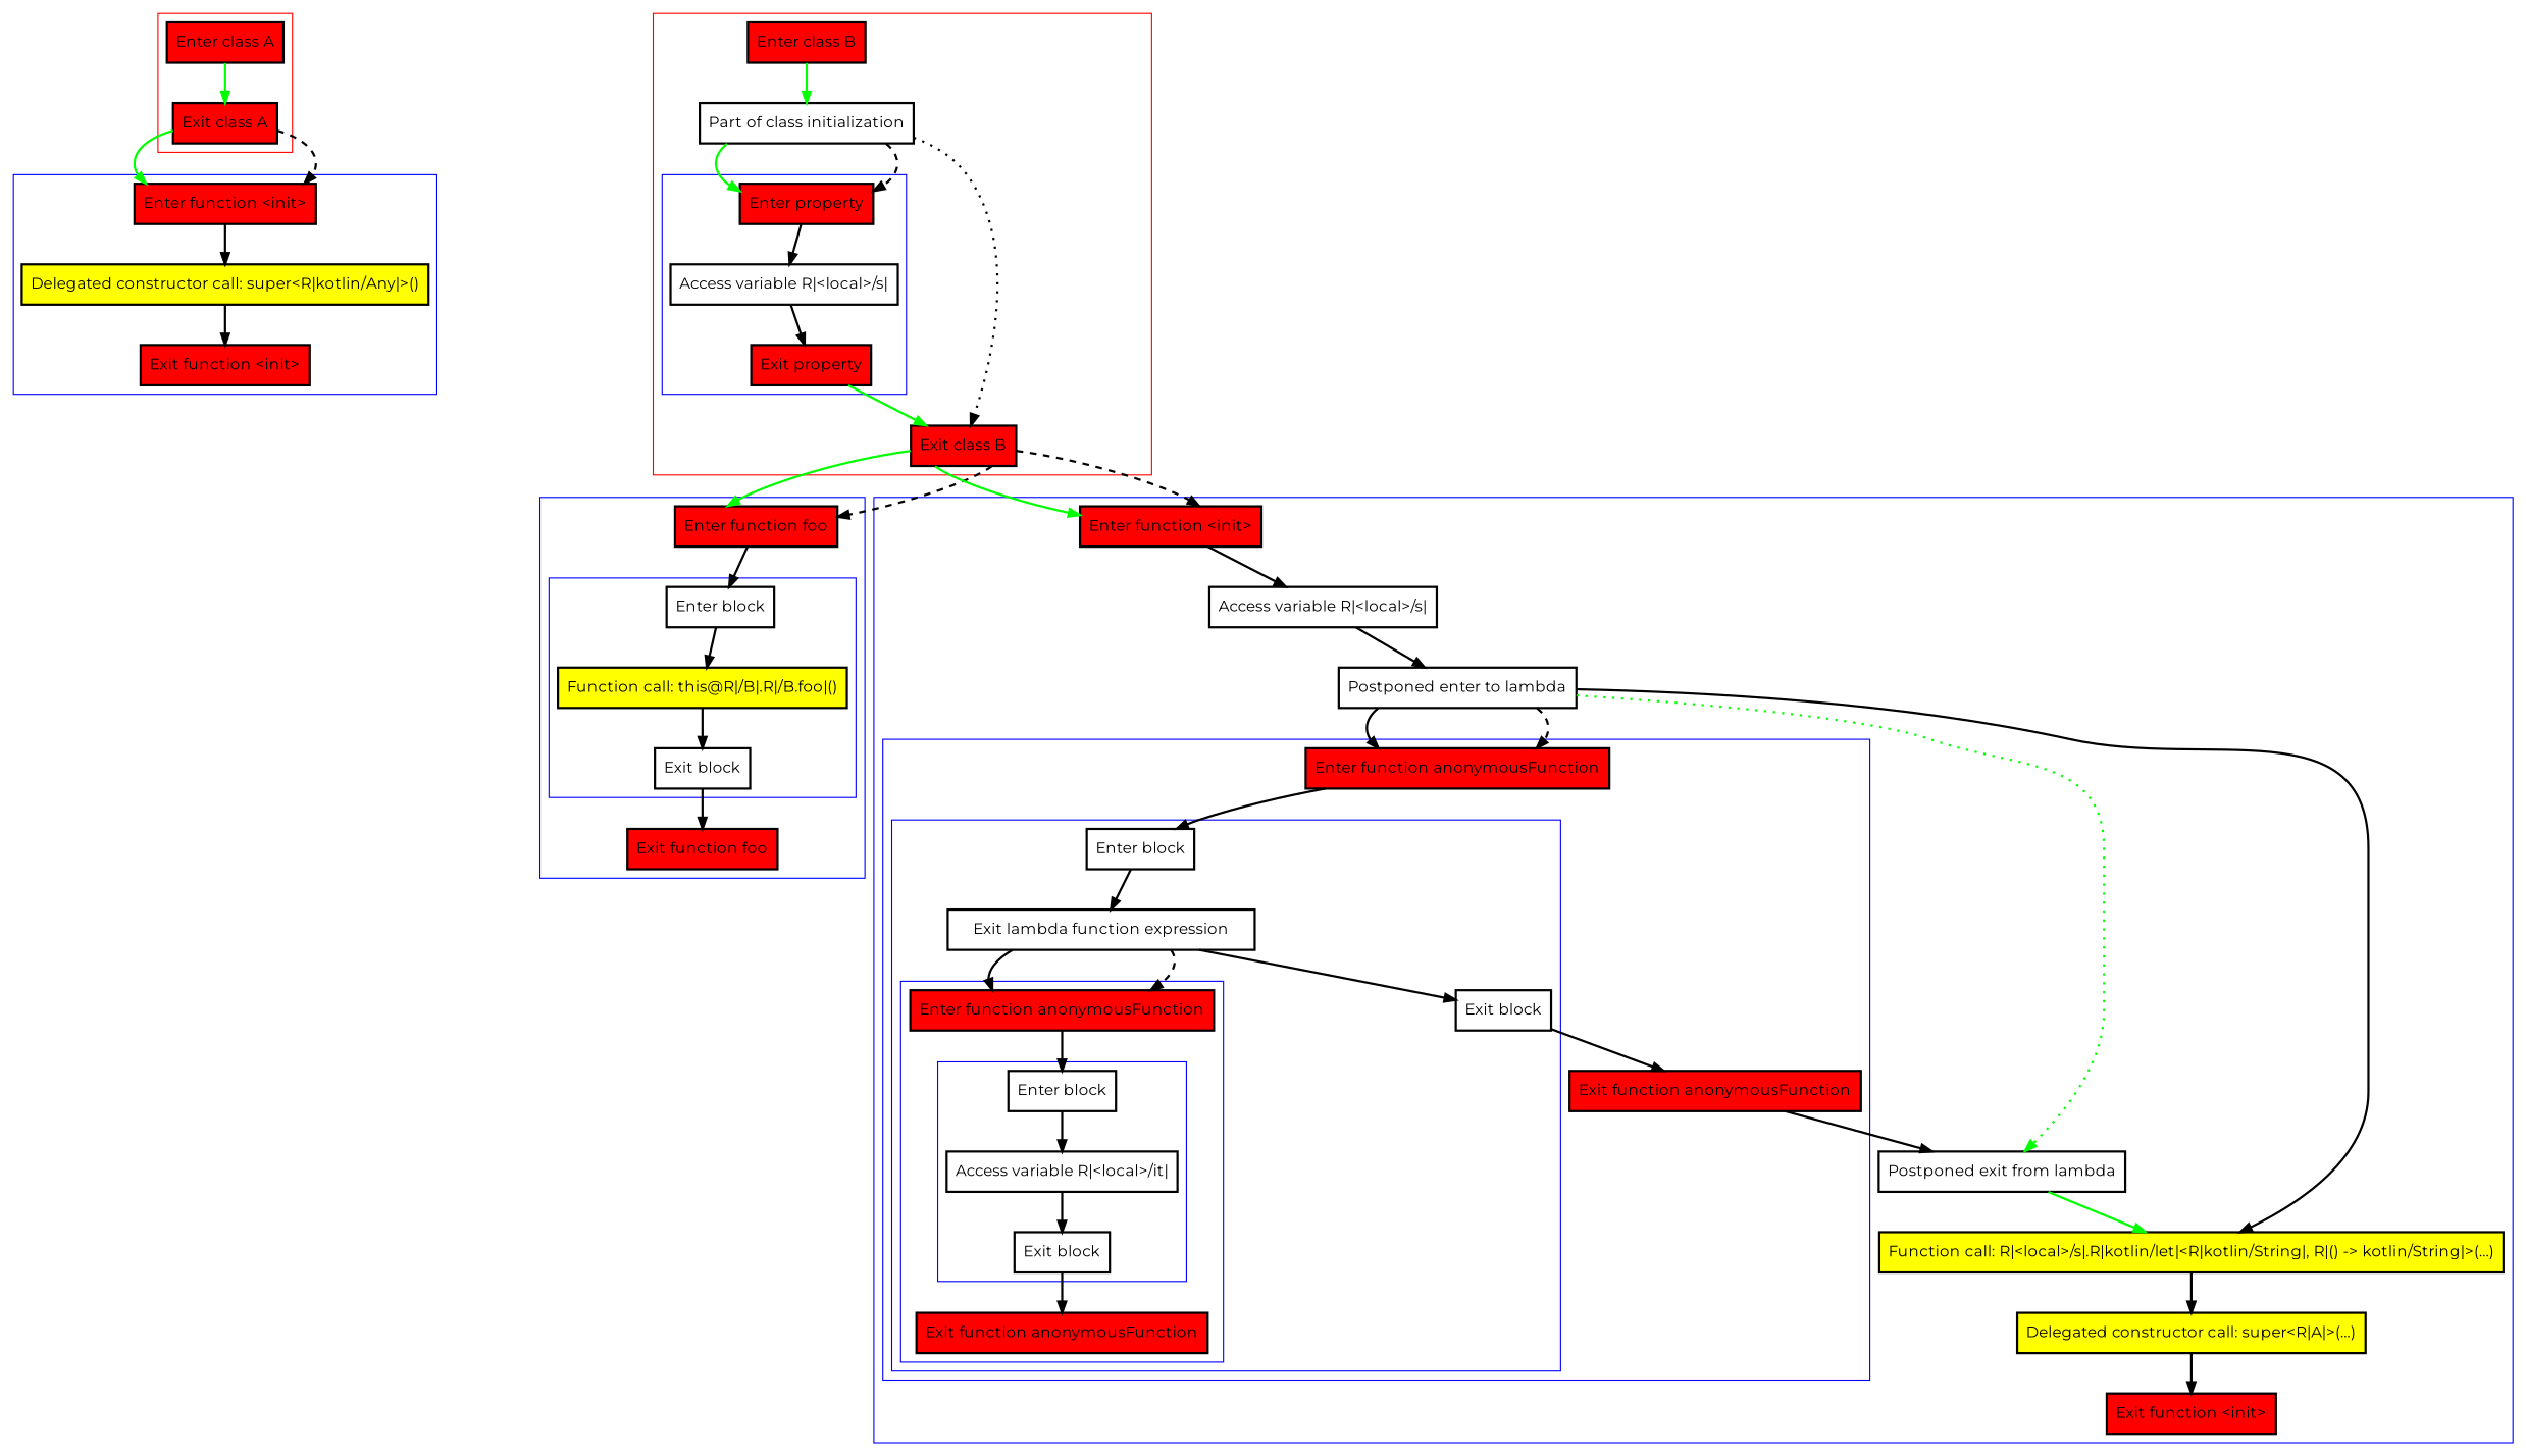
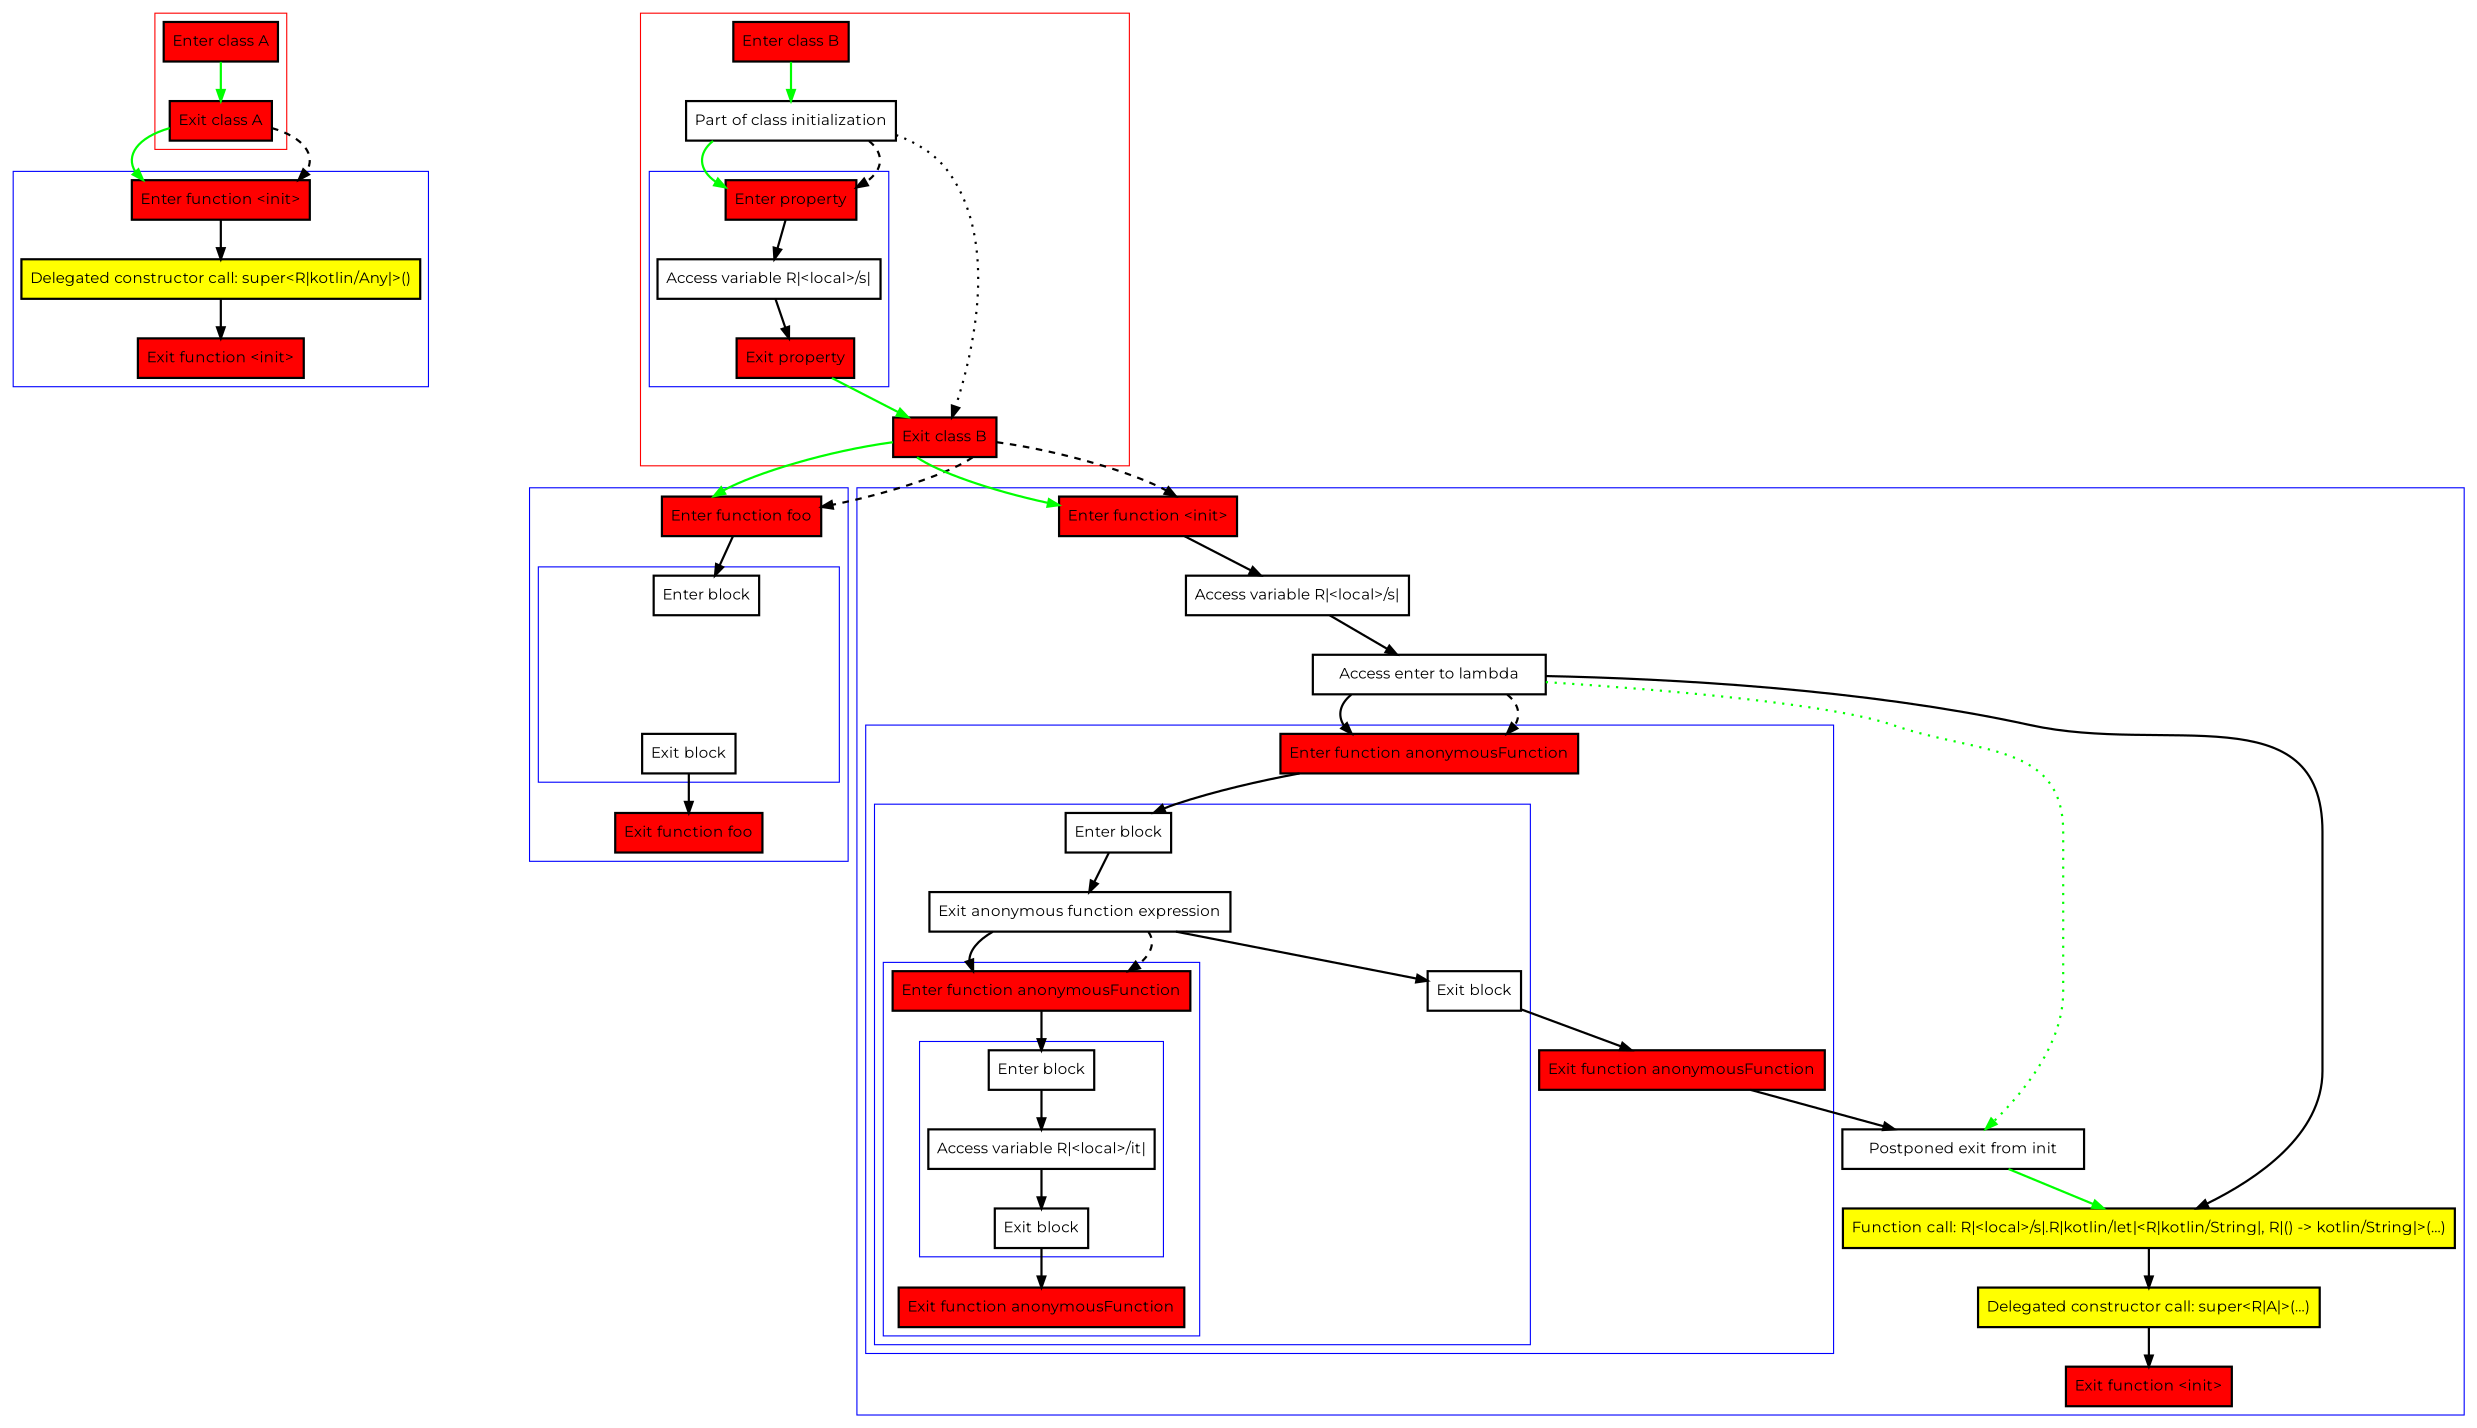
  digraph {
    fontname=Montserrat
    nodesep=3
    node [fillcolor=red fontname=Montserrat penwidth=2 shape=box style=filled]
    edge [fontname=Montserrat penwidth=2]
    n1 [label="Enter class A"]
    n2 [label="Exit class A"]
    n3 [label="Enter function <init>"]
    n4 [fillcolor=yellow label="Delegated constructor call: super<R|kotlin/Any|>()"]
    n5 [label="Exit function <init>"]
    n6 [label="Enter property"]
    n7 [label="Access variable R|<local>/s|" fillcolor="" style=""]
    n8 [label="Exit property"]
    n9 [label="Enter class B"]
    n10 [label="Part of class initialization" fillcolor="" style=""]
    n11 [label="Exit class B"]
    n12 [label="Enter block" fillcolor="" style=""]
-   n13 [fillcolor=yellow label="Function call: this@R|/B|.R|/B.foo|()"]
    n14 [label="Exit block" fillcolor="" style=""]
    n15 [label="Enter function foo"]
    n16 [label="Exit function foo"]
    n17 [label="Enter block" fillcolor="" style=""]
    n18 [label="Access variable R|<local>/it|" fillcolor="" style=""]
    n19 [label="Exit block" fillcolor="" style=""]
    n20 [label="Enter function anonymousFunction"]
    n21 [label="Exit function anonymousFunction"]
    n22 [label="Enter block" fillcolor="" style=""]
-   n23 [label="Exit lambda function expression" fillcolor="" style=""]
+   n23 [label="Exit anonymous function expression" fillcolor="" style=""]
    n24 [label="Exit block" fillcolor="" style=""]
    n25 [label="Enter function anonymousFunction"]
    n26 [label="Exit function anonymousFunction"]
    n27 [label="Enter function <init>"]
    n28 [label="Access variable R|<local>/s|" fillcolor="" style=""]
-   n29 [label="Postponed enter to lambda" fillcolor="" style=""]
-   n30 [label="Postponed exit from lambda" fillcolor="" style=""]
+   n29 [label="Access enter to lambda" fillcolor="" style=""]
+   n30 [label="Postponed exit from init" fillcolor="" style=""]
    n31 [fillcolor=yellow label="Function call: R|<local>/s|.R|kotlin/let|<R|kotlin/String|, R|() -> kotlin/String|>(...)"]
    n32 [fillcolor=yellow label="Delegated constructor call: super<R|A|>(...)"]
    n33 [label="Exit function <init>"]
    subgraph cluster_1 {
      color=red
      n1
      n2
    }
    subgraph cluster_2 {
      color=blue
      n3
      n4
      n5
    }
    subgraph cluster_3 {
      color=red
      n9
      n10
      n11
      subgraph cluster_4 {
        color=blue
        n6
        n7
        n8
      }
    }
    subgraph cluster_5 {
      color=blue
      n15
      n16
      subgraph cluster_6 {
        color=blue
        n12
-       n13
        n14
      }
    }
    subgraph cluster_7 {
      color=blue
      n27
      n28
      n29
      n30
      n31
      n32
      n33
      subgraph cluster_8 {
        color=blue
        n25
        n26
        subgraph cluster_9 {
          color=blue
          n22
          n23
          n24
          subgraph cluster_10 {
            color=blue
            n20
            n21
            subgraph cluster_11 {
              color=blue
              n17
              n18
              n19
            }
          }
        }
      }
    }
    n1 -> n2 [color=green]
    n2 -> n3 [color=green]
    n2 -> n3 [style=dashed]
    n3 -> n4
    n4 -> n5
    n6 -> n7
    n7 -> n8
    n8 -> n11 [color=green]
    n9 -> n10 [color=green]
    n10 -> n6 [color=green]
    n10 -> n6 [style=dashed]
    n10 -> n11 [style=dotted]
    n11 -> n15 [color=green]
    n11 -> n15 [style=dashed]
    n11 -> n27 [color=green]
    n11 -> n27 [style=dashed]
-   n12 -> n13
-   n13 -> n14
    n14 -> n16
    n15 -> n12
    n17 -> n18
    n18 -> n19
    n19 -> n21
    n20 -> n17
    n22 -> n23
    n23 -> n20
    n23 -> n20 [style=dashed]
    n23 -> n24
    n24 -> n26
    n25 -> n22
    n26 -> n30
    n27 -> n28
    n28 -> n29
    n29 -> n25
    n29 -> n25 [style=dashed]
    n29 -> n30 [color=green style=dotted]
    n29 -> n31
    n30 -> n31 [color=green]
    n31 -> n32
    n32 -> n33
  }
